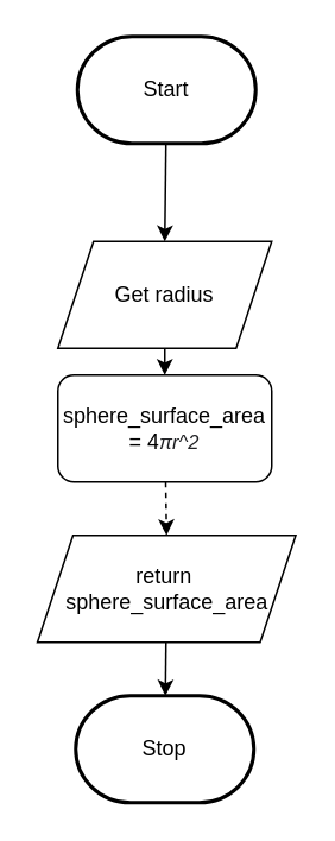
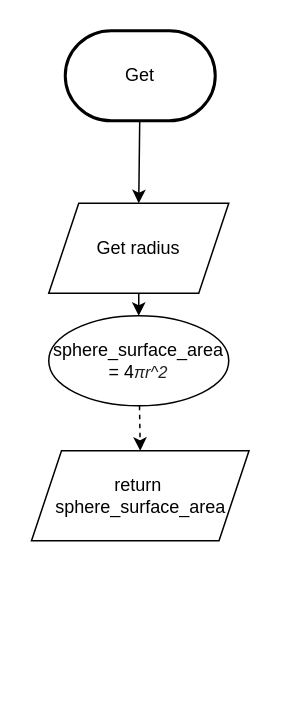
  <mxCell id="0" />
  <mxCell id="1" parent="0" />
  <mxCell id="2" style="edgeStyle=none;rounded=0;html=1;entryX=0.5;entryY=0;entryDx=0;entryDy=0;endArrow=classic;endFill=1;" parent="1" source="3" target="8" edge="1"><mxGeometry relative="1" as="geometry" /></mxCell>
- <mxCell id="3" value="Start" style="strokeWidth=2;html=1;shape=mxgraph.flowchart.terminator;whiteSpace=wrap;" parent="1" vertex="1"><mxGeometry x="43" y="20" width="100" height="60" as="geometry" /></mxCell>
- <mxCell id="4" value="Stop" style="strokeWidth=2;html=1;shape=mxgraph.flowchart.terminator;whiteSpace=wrap;rounded=1;" parent="1" vertex="1"><mxGeometry x="42" y="390" width="100" height="60" as="geometry" /></mxCell>
- <mxCell id="5" value="" style="edgeStyle=none;html=1;startArrow=none;" parent="1" source="6" target="4" edge="1"><mxGeometry relative="1" as="geometry" /></mxCell>
+ <mxCell id="3" value="Get" style="strokeWidth=2;html=1;shape=mxgraph.flowchart.terminator;whiteSpace=wrap;" parent="1" vertex="1"><mxGeometry x="43" y="20" width="100" height="60" as="geometry" /></mxCell>
  <mxCell id="6" value="&lt;font style=&quot;font-size: 12px&quot;&gt;return&amp;nbsp;&lt;br&gt;&lt;/font&gt;&lt;span style=&quot;font-size: 12px&quot;&gt;sphere_surface_area&lt;/span&gt;" style="shape=parallelogram;perimeter=parallelogramPerimeter;whiteSpace=wrap;html=1;fixedSize=1;fontSize=8;" parent="1" vertex="1"><mxGeometry x="20.5" y="300" width="145" height="60" as="geometry" /></mxCell>
  <mxCell id="7" style="edgeStyle=none;html=1;entryX=0.5;entryY=0;entryDx=0;entryDy=0;" edge="1" parent="1" source="8" target="10"><mxGeometry relative="1" as="geometry" /></mxCell>
  <mxCell id="8" value="Get radius" style="shape=parallelogram;perimeter=parallelogramPerimeter;whiteSpace=wrap;html=1;fixedSize=1;" parent="1" vertex="1"><mxGeometry x="32" y="135" width="120" height="60" as="geometry" /></mxCell>
  <mxCell id="9" style="edgeStyle=none;html=1;entryX=0.5;entryY=0;entryDx=0;entryDy=0;fontFamily=Helvetica;fontSize=11;dashed=1;" parent="1" source="10" target="6" edge="1"><mxGeometry relative="1" as="geometry" /></mxCell>
- <mxCell id="10" value="sphere_surface_area&lt;br&gt;= 4&lt;span style=&quot;color: rgb(32 , 33 , 36) ; font-style: italic ; background-color: rgb(255 , 255 , 255)&quot;&gt;&lt;font style=&quot;font-size: 11px&quot;&gt;πr^2&lt;/font&gt;&lt;/span&gt;" style="rounded=1;whiteSpace=wrap;html=1;" parent="1" vertex="1"><mxGeometry x="32" y="210" width="120" height="60" as="geometry" /></mxCell>
+ <mxCell id="10" value="sphere_surface_area&lt;br&gt;= 4&lt;span style=&quot;color: rgb(32 , 33 , 36) ; font-style: italic ; background-color: rgb(255 , 255 , 255)&quot;&gt;&lt;font style=&quot;font-size: 11px&quot;&gt;πr^2&lt;/font&gt;&lt;/span&gt;" style="ellipse;whiteSpace=wrap;html=1;" parent="1" vertex="1"><mxGeometry x="32" y="210" width="120" height="60" as="geometry" /></mxCell>
